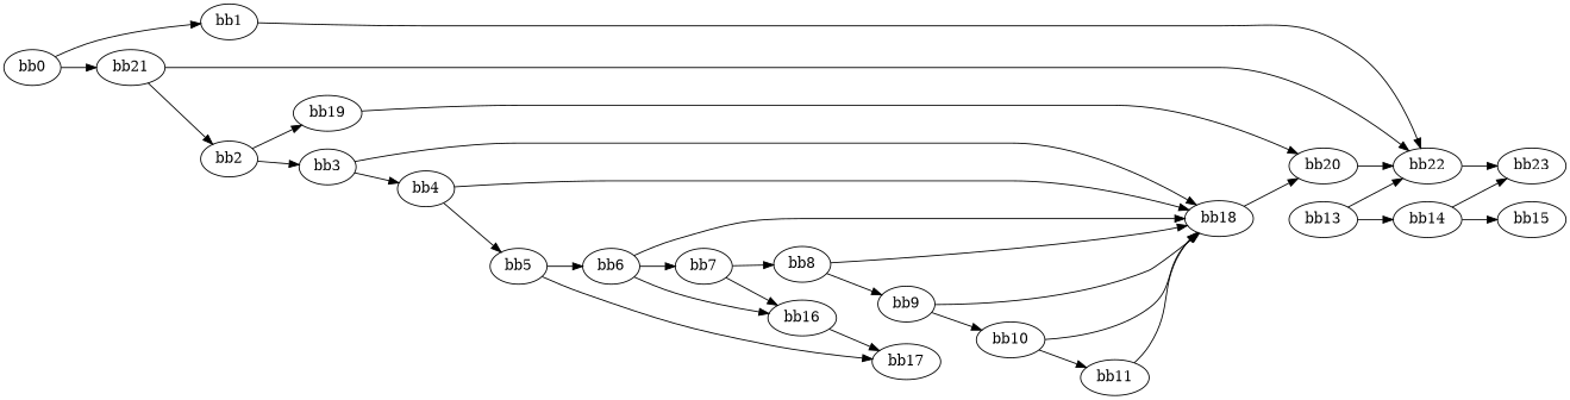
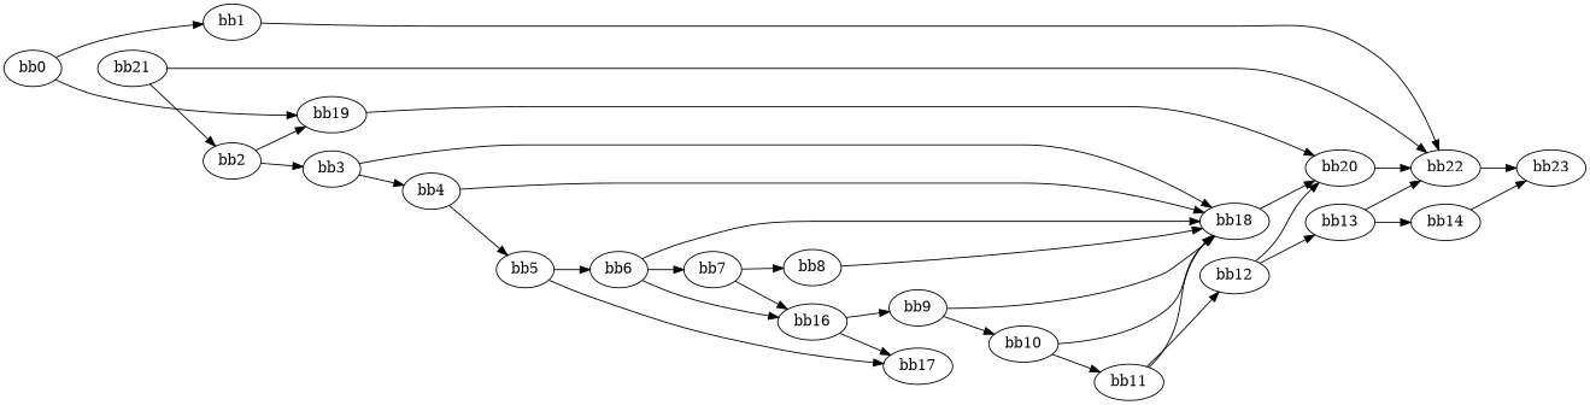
  digraph {
    rankdir=LR
    n1 [label="bb0\l"]
    n2 [label="bb1\l"]
    n3 [label="bb21\l"]
    n4 [label="bb22\l"]
    n5 [label="bb2\l"]
    n6 [label="bb3\l"]
    n7 [label="bb19\l"]
    n8 [label="bb23\l"]
    n9 [label="bb4\l"]
    n10 [label="bb18\l"]
    n11 [label="bb20\l"]
    n12 [label="bb5\l"]
    n13 [label="bb6\l"]
    n14 [label="bb17\l"]
    n15 [label="bb7\l"]
    n16 [label="bb16\l"]
    n17 [label="bb8\l"]
    n18 [label="bb9\l"]
    n19 [label="bb10\l"]
    n20 [label="bb11\l"]
+   n21 [label="bb12\l"]
    n22 [label="bb13\l"]
    n23 [label="bb14\l"]
-   n24 [label="bb15\l"]
    n1 -> n2
-   n1 -> n3
+   n1 -> n7
    n2 -> n4
    n3 -> n4
    n3 -> n5
    n4 -> n8
    n5 -> n6
    n5 -> n7
    n6 -> n9
    n6 -> n10
    n7 -> n11
    n9 -> n10
    n9 -> n12
    n10 -> n11
    n11 -> n4
    n12 -> n13
    n12 -> n14
    n13 -> n10
    n13 -> n15
    n13 -> n16
    n15 -> n16
    n15 -> n17
    n16 -> n14
    n17 -> n10
-   n17 -> n18
+   n16 -> n18
    n18 -> n10
    n18 -> n19
    n19 -> n10
    n19 -> n20
    n20 -> n10
+   n20 -> n21
+   n21 -> n11
+   n21 -> n22
    n22 -> n4
    n22 -> n23
    n23 -> n8
-   n23 -> n24
  }
